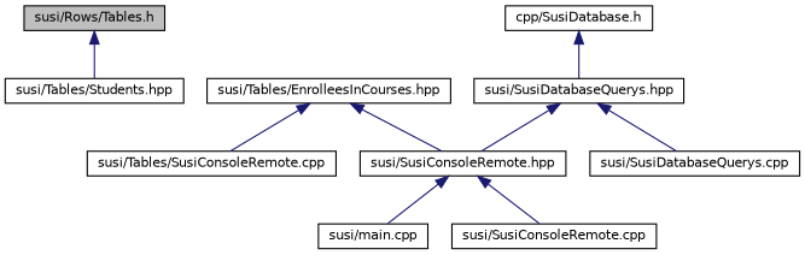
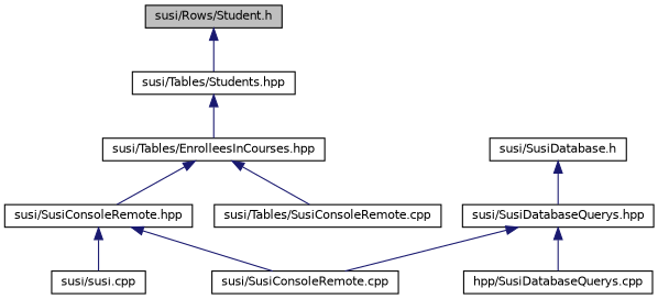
  digraph {
    node [color=black fillcolor=white fontname=Helvetica fontsize=10 shape=record style=filled]
    edge [color=midnightblue dir=back fontname=Helvetica fontsize=10 labelfontname=Helvetica labelfontsize=10 style=solid]
-   n1 [fillcolor=grey75 fontcolor=black height=0.2 label="susi/Rows/Tables.h" width=0.4]
+   n1 [fillcolor=grey75 fontcolor=black height=0.2 label="susi/Rows/Student.h" width=0.4]
    n2 [height=0.2 label="susi/Tables/Students.hpp" width=0.4]
    n3 [height=0.2 label="susi/Tables/EnrolleesInCourses.hpp" width=0.4]
-   n4 [height=0.2 label="cpp/SusiDatabase.h" width=0.4]
+   n4 [height=0.2 label="susi/SusiDatabase.h" width=0.4]
    n5 [height=0.2 label="susi/SusiDatabaseQuerys.hpp" width=0.4]
    n6 [height=0.2 label="susi/SusiConsoleRemote.hpp" width=0.4]
    n7 [height=0.2 label="susi/Tables/SusiConsoleRemote.cpp" width=0.4]
-   n8 [height=0.2 label="susi/main.cpp" width=0.4]
-   n9 [height=0.2 label="susi/SusiDatabaseQuerys.cpp" width=0.4]
+   n8 [height=0.2 label="susi/susi.cpp" width=0.4]
+   n9 [height=0.2 label="hpp/SusiDatabaseQuerys.cpp" width=0.4]
    n10 [height=0.2 label="susi/SusiConsoleRemote.cpp" width=0.4]
    n1 -> n2
+   n2 -> n3
    n3 -> n6
    n3 -> n7
    n4 -> n5
-   n5 -> n6
+   n5 -> n10
    n5 -> n9
    n6 -> n8
    n6 -> n10
  }
